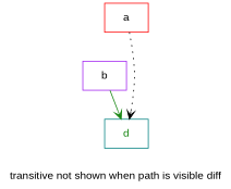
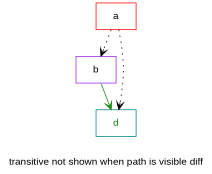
  digraph {
    bgcolor="#ffffff"
    fontcolor="#000000"
    fontname="Liberation Sans"
    label="transitive not shown when path is visible diff"
    node [fontcolor="#000000" fontname="Liberation Sans" shape=rectangle]
    edge [arrowhead=vee color="#000000" fontname="Liberation Sans" style=dotted]
    n1 [color=red label=a]
    n2 [color=purple label=b]
    n3 [color=teal fontcolor="#158510" label=d]
+   n1 -> n2
    n1 -> n3
    n2 -> n3 [color="#158510" style=solid]
  }
